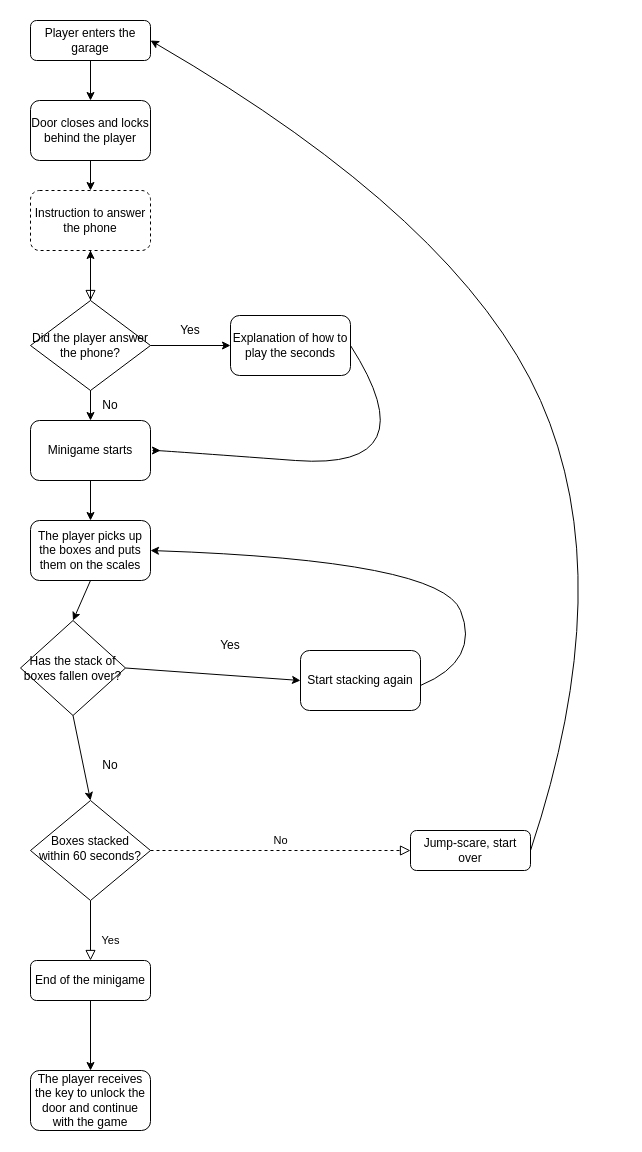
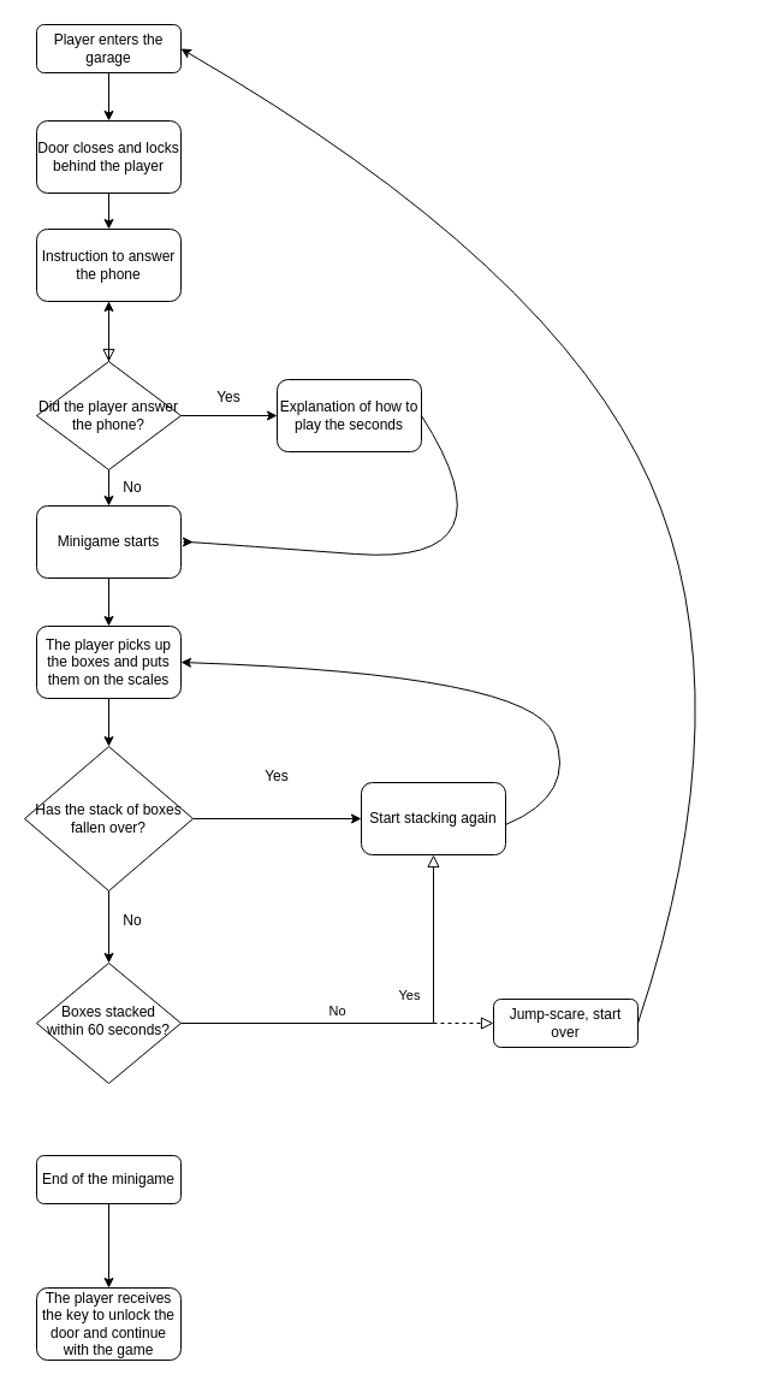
  <mxCell id="0" />
  <mxCell id="1" parent="0" />
  <mxCell id="2" value="" style="rounded=0;html=1;jettySize=auto;orthogonalLoop=1;fontSize=11;endArrow=block;endFill=0;endSize=8;strokeWidth=1;shadow=0;labelBackgroundColor=none;edgeStyle=orthogonalEdgeStyle;startArrow=none;entryX=0.5;entryY=0;entryDx=0;entryDy=0;" parent="1" source="9" edge="1" target="30"><mxGeometry relative="1" as="geometry"><mxPoint x="90" y="290" as="targetPoint" /></mxGeometry></mxCell>
  <mxCell id="3" value="Player enters the garage" style="rounded=1;whiteSpace=wrap;html=1;fontSize=12;glass=0;strokeWidth=1;shadow=0;" parent="1" vertex="1"><mxGeometry x="30" y="20" width="120" height="40" as="geometry" /></mxCell>
- <mxCell id="4" value="Yes" style="rounded=0;html=1;jettySize=auto;orthogonalLoop=1;fontSize=11;endArrow=block;endFill=0;endSize=8;strokeWidth=1;shadow=0;labelBackgroundColor=none;edgeStyle=orthogonalEdgeStyle;entryX=0.5;entryY=0;entryDx=0;entryDy=0;entryPerimeter=0;" parent="1" source="6" target="7" edge="1"><mxGeometry x="0.333" y="20" relative="1" as="geometry"><mxPoint as="offset" /><mxPoint x="90" y="920" as="targetPoint" /></mxGeometry></mxCell>
+ <mxCell id="4" value="Yes" style="rounded=0;html=1;jettySize=auto;orthogonalLoop=1;fontSize=11;endArrow=block;endFill=0;endSize=8;strokeWidth=1;shadow=0;labelBackgroundColor=none;edgeStyle=orthogonalEdgeStyle;" parent="1" source="6" target="24" edge="1"><mxGeometry x="0.333" y="20" relative="1" as="geometry"><mxPoint as="offset" /><mxPoint x="90" y="920" as="targetPoint" /></mxGeometry></mxCell>
  <mxCell id="5" value="No" style="edgeStyle=orthogonalEdgeStyle;rounded=0;html=1;jettySize=auto;orthogonalLoop=1;fontSize=11;endArrow=block;endFill=0;endSize=8;strokeWidth=1;shadow=0;labelBackgroundColor=none;dashed=1;" parent="1" source="6" target="8" edge="1"><mxGeometry y="10" relative="1" as="geometry"><mxPoint as="offset" /></mxGeometry></mxCell>
  <mxCell id="6" value="Boxes stacked within 60 seconds?" style="rhombus;whiteSpace=wrap;html=1;shadow=0;fontFamily=Helvetica;fontSize=12;align=center;strokeWidth=1;spacing=6;spacingTop=-4;" parent="1" vertex="1"><mxGeometry x="30" y="800" width="120" height="100" as="geometry" /></mxCell>
  <mxCell id="7" value="End of the minigame" style="rounded=1;whiteSpace=wrap;html=1;fontSize=12;glass=0;strokeWidth=1;shadow=0;" parent="1" vertex="1"><mxGeometry x="30" y="960" width="120" height="40" as="geometry" /></mxCell>
  <mxCell id="8" value="Jump-scare, start over" style="rounded=1;whiteSpace=wrap;html=1;fontSize=12;glass=0;strokeWidth=1;shadow=0;" parent="1" vertex="1"><mxGeometry x="410" y="830" width="120" height="40" as="geometry" /></mxCell>
- <mxCell id="9" value="Instruction to answer the phone" style="rounded=1;whiteSpace=wrap;html=1;dashed=1;" parent="1" vertex="1"><mxGeometry x="30" y="190" width="120" height="60" as="geometry" /></mxCell>
+ <mxCell id="9" value="Instruction to answer the phone" style="rounded=1;whiteSpace=wrap;html=1;" parent="1" vertex="1"><mxGeometry x="30" y="190" width="120" height="60" as="geometry" /></mxCell>
  <mxCell id="10" value="" style="endArrow=classic;html=1;rounded=0;exitX=0.5;exitY=1;exitDx=0;exitDy=0;entryX=0.5;entryY=0;entryDx=0;entryDy=0;" parent="1" source="3" target="14" edge="1"><mxGeometry width="50" height="50" relative="1" as="geometry"><mxPoint x="120" y="180" as="sourcePoint" /><mxPoint x="90" y="110" as="targetPoint" /></mxGeometry></mxCell>
  <mxCell id="11" value="" style="curved=1;endArrow=classic;html=1;rounded=0;entryX=1;entryY=0.5;entryDx=0;entryDy=0;exitX=1;exitY=0.5;exitDx=0;exitDy=0;" parent="1" source="8" target="3" edge="1"><mxGeometry width="50" height="50" relative="1" as="geometry"><mxPoint x="340" y="430" as="sourcePoint" /><mxPoint x="380" y="380" as="targetPoint" /><Array as="points"><mxPoint x="620" y="580" /><mxPoint x="460" y="220" /></Array></mxGeometry></mxCell>
  <mxCell id="12" value="Minigame starts" style="rounded=1;whiteSpace=wrap;html=1;" parent="1" vertex="1"><mxGeometry x="30" y="420" width="120" height="60" as="geometry" /></mxCell>
  <mxCell id="13" value="The player receives the key to unlock the door and continue with the game" style="rounded=1;whiteSpace=wrap;html=1;" parent="1" vertex="1"><mxGeometry x="30" y="1070" width="120" height="60" as="geometry" /></mxCell>
  <mxCell id="14" value="Door closes and locks behind the player" style="rounded=1;whiteSpace=wrap;html=1;" parent="1" vertex="1"><mxGeometry x="30" y="100" width="120" height="60" as="geometry" /></mxCell>
  <mxCell id="15" value="" style="endArrow=classic;html=1;rounded=0;exitX=0.5;exitY=1;exitDx=0;exitDy=0;entryX=0.5;entryY=0;entryDx=0;entryDy=0;" parent="1" source="14" target="9" edge="1"><mxGeometry width="50" height="50" relative="1" as="geometry"><mxPoint x="290" y="410" as="sourcePoint" /><mxPoint x="340" y="360" as="targetPoint" /></mxGeometry></mxCell>
  <mxCell id="16" value="" style="endArrow=classic;html=1;rounded=0;exitX=0.5;exitY=1;exitDx=0;exitDy=0;" parent="1" source="12" target="17" edge="1"><mxGeometry width="50" height="50" relative="1" as="geometry"><mxPoint x="290" y="400" as="sourcePoint" /><mxPoint x="90" y="400" as="targetPoint" /></mxGeometry></mxCell>
  <mxCell id="17" value="The player picks up the boxes and puts them on the scales" style="rounded=1;whiteSpace=wrap;html=1;" parent="1" vertex="1"><mxGeometry x="30" y="520" width="120" height="60" as="geometry" /></mxCell>
  <mxCell id="18" value="Explanation of how to play the seconds" style="rounded=1;whiteSpace=wrap;html=1;" parent="1" vertex="1"><mxGeometry x="230" y="315" width="120" height="60" as="geometry" /></mxCell>
  <mxCell id="19" value="" style="endArrow=classic;html=1;rounded=0;entryX=0.5;entryY=0;entryDx=0;entryDy=0;" parent="1" target="12" edge="1"><mxGeometry width="50" height="50" relative="1" as="geometry"><mxPoint x="90" y="350" as="sourcePoint" /><mxPoint x="340" y="430" as="targetPoint" /></mxGeometry></mxCell>
- <mxCell id="20" value="Has the stack of boxes fallen over?" style="rhombus;whiteSpace=wrap;html=1;" parent="1" vertex="1"><mxGeometry x="20" y="620" width="105" height="95" as="geometry" /></mxCell>
+ <mxCell id="20" value="Has the stack of boxes fallen over?" style="rhombus;whiteSpace=wrap;html=1;" parent="1" vertex="1"><mxGeometry x="20" y="620" width="140" height="120" as="geometry" /></mxCell>
  <mxCell id="21" value="" style="endArrow=classic;html=1;rounded=0;exitX=0.5;exitY=1;exitDx=0;exitDy=0;entryX=0.5;entryY=0;entryDx=0;entryDy=0;" parent="1" source="17" target="20" edge="1"><mxGeometry width="50" height="50" relative="1" as="geometry"><mxPoint x="290" y="760" as="sourcePoint" /><mxPoint x="340" y="710" as="targetPoint" /></mxGeometry></mxCell>
  <mxCell id="22" value="" style="endArrow=classic;html=1;rounded=0;exitX=1;exitY=0.5;exitDx=0;exitDy=0;entryX=0;entryY=0.5;entryDx=0;entryDy=0;" parent="1" source="20" edge="1" target="24"><mxGeometry width="50" height="50" relative="1" as="geometry"><mxPoint x="290" y="760" as="sourcePoint" /><mxPoint x="300" y="655" as="targetPoint" /></mxGeometry></mxCell>
  <mxCell id="23" value="Yes" style="text;html=1;strokeColor=none;fillColor=none;align=center;verticalAlign=middle;whiteSpace=wrap;rounded=0;" parent="1" vertex="1"><mxGeometry x="200" y="630" width="60" height="30" as="geometry" /></mxCell>
  <mxCell id="24" value="Start stacking again" style="rounded=1;whiteSpace=wrap;html=1;" parent="1" vertex="1"><mxGeometry x="300" y="650" width="120" height="60" as="geometry" /></mxCell>
  <mxCell id="25" value="" style="endArrow=classic;html=1;rounded=0;exitX=0.5;exitY=1;exitDx=0;exitDy=0;entryX=0.5;entryY=0;entryDx=0;entryDy=0;" parent="1" source="20" target="6" edge="1"><mxGeometry width="50" height="50" relative="1" as="geometry"><mxPoint x="290" y="770" as="sourcePoint" /><mxPoint x="340" y="720" as="targetPoint" /></mxGeometry></mxCell>
  <mxCell id="26" value="" style="curved=1;endArrow=classic;html=1;rounded=0;entryX=1;entryY=0.5;entryDx=0;entryDy=0;exitX=1;exitY=0.583;exitDx=0;exitDy=0;exitPerimeter=0;" parent="1" source="24" target="17" edge="1"><mxGeometry width="50" height="50" relative="1" as="geometry"><mxPoint x="430" y="660" as="sourcePoint" /><mxPoint x="480" y="610" as="targetPoint" /><Array as="points"><mxPoint x="480" y="660" /><mxPoint x="440" y="560" /></Array></mxGeometry></mxCell>
  <mxCell id="27" value="No" style="text;html=1;strokeColor=none;fillColor=none;align=center;verticalAlign=middle;whiteSpace=wrap;rounded=0;" vertex="1" parent="1"><mxGeometry x="80" y="750" width="60" height="30" as="geometry" /></mxCell>
  <mxCell id="28" value="" style="endArrow=classic;html=1;rounded=0;entryX=0.5;entryY=0;entryDx=0;entryDy=0;exitX=0.5;exitY=1;exitDx=0;exitDy=0;" edge="1" parent="1" source="7" target="13"><mxGeometry width="50" height="50" relative="1" as="geometry"><mxPoint x="50" y="1020" as="sourcePoint" /><mxPoint x="100" y="970" as="targetPoint" /></mxGeometry></mxCell>
  <mxCell id="29" value="" style="edgeStyle=orthogonalEdgeStyle;rounded=0;orthogonalLoop=1;jettySize=auto;html=1;" edge="1" parent="1" source="30" target="9"><mxGeometry relative="1" as="geometry" /></mxCell>
  <mxCell id="30" value="Did the player answer the phone?" style="rhombus;whiteSpace=wrap;html=1;" vertex="1" parent="1"><mxGeometry x="30" y="300" width="120" height="90" as="geometry" /></mxCell>
  <mxCell id="31" value="" style="endArrow=classic;html=1;rounded=0;entryX=0;entryY=0.5;entryDx=0;entryDy=0;exitX=1;exitY=0.5;exitDx=0;exitDy=0;" edge="1" parent="1" source="30" target="18"><mxGeometry width="50" height="50" relative="1" as="geometry"><mxPoint x="150" y="350" as="sourcePoint" /><mxPoint x="200" y="300" as="targetPoint" /></mxGeometry></mxCell>
  <mxCell id="32" value="Yes" style="text;html=1;strokeColor=none;fillColor=none;align=center;verticalAlign=middle;whiteSpace=wrap;rounded=0;" vertex="1" parent="1"><mxGeometry x="160" y="315" width="60" height="30" as="geometry" /></mxCell>
  <mxCell id="33" value="No" style="text;html=1;strokeColor=none;fillColor=none;align=center;verticalAlign=middle;whiteSpace=wrap;rounded=0;" vertex="1" parent="1"><mxGeometry x="80" y="390" width="60" height="30" as="geometry" /></mxCell>
  <mxCell id="34" value="" style="curved=1;endArrow=classic;html=1;rounded=0;exitX=1;exitY=0.5;exitDx=0;exitDy=0;" edge="1" parent="1" source="18"><mxGeometry width="50" height="50" relative="1" as="geometry"><mxPoint x="460" y="410" as="sourcePoint" /><mxPoint x="160" y="450" as="targetPoint" /><Array as="points"><mxPoint x="430" y="470" /><mxPoint x="160" y="450" /><mxPoint x="150" y="450" /></Array></mxGeometry></mxCell>
